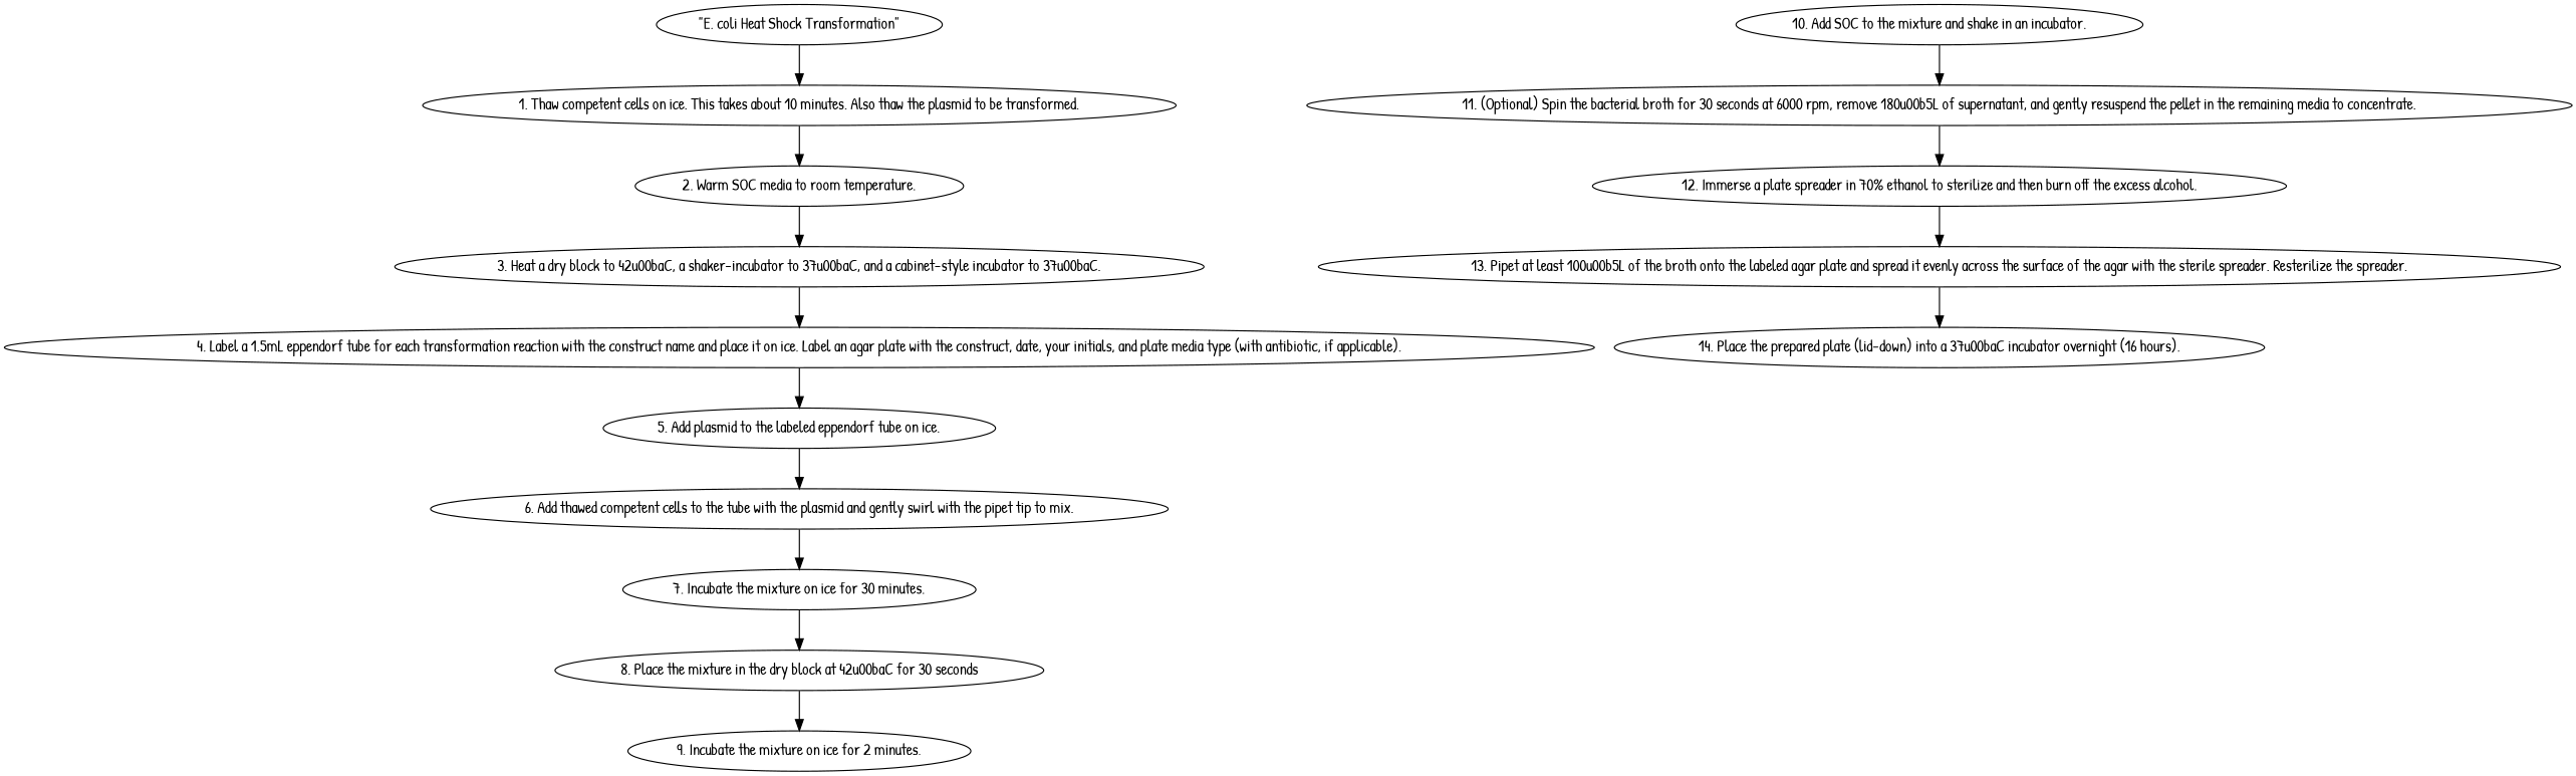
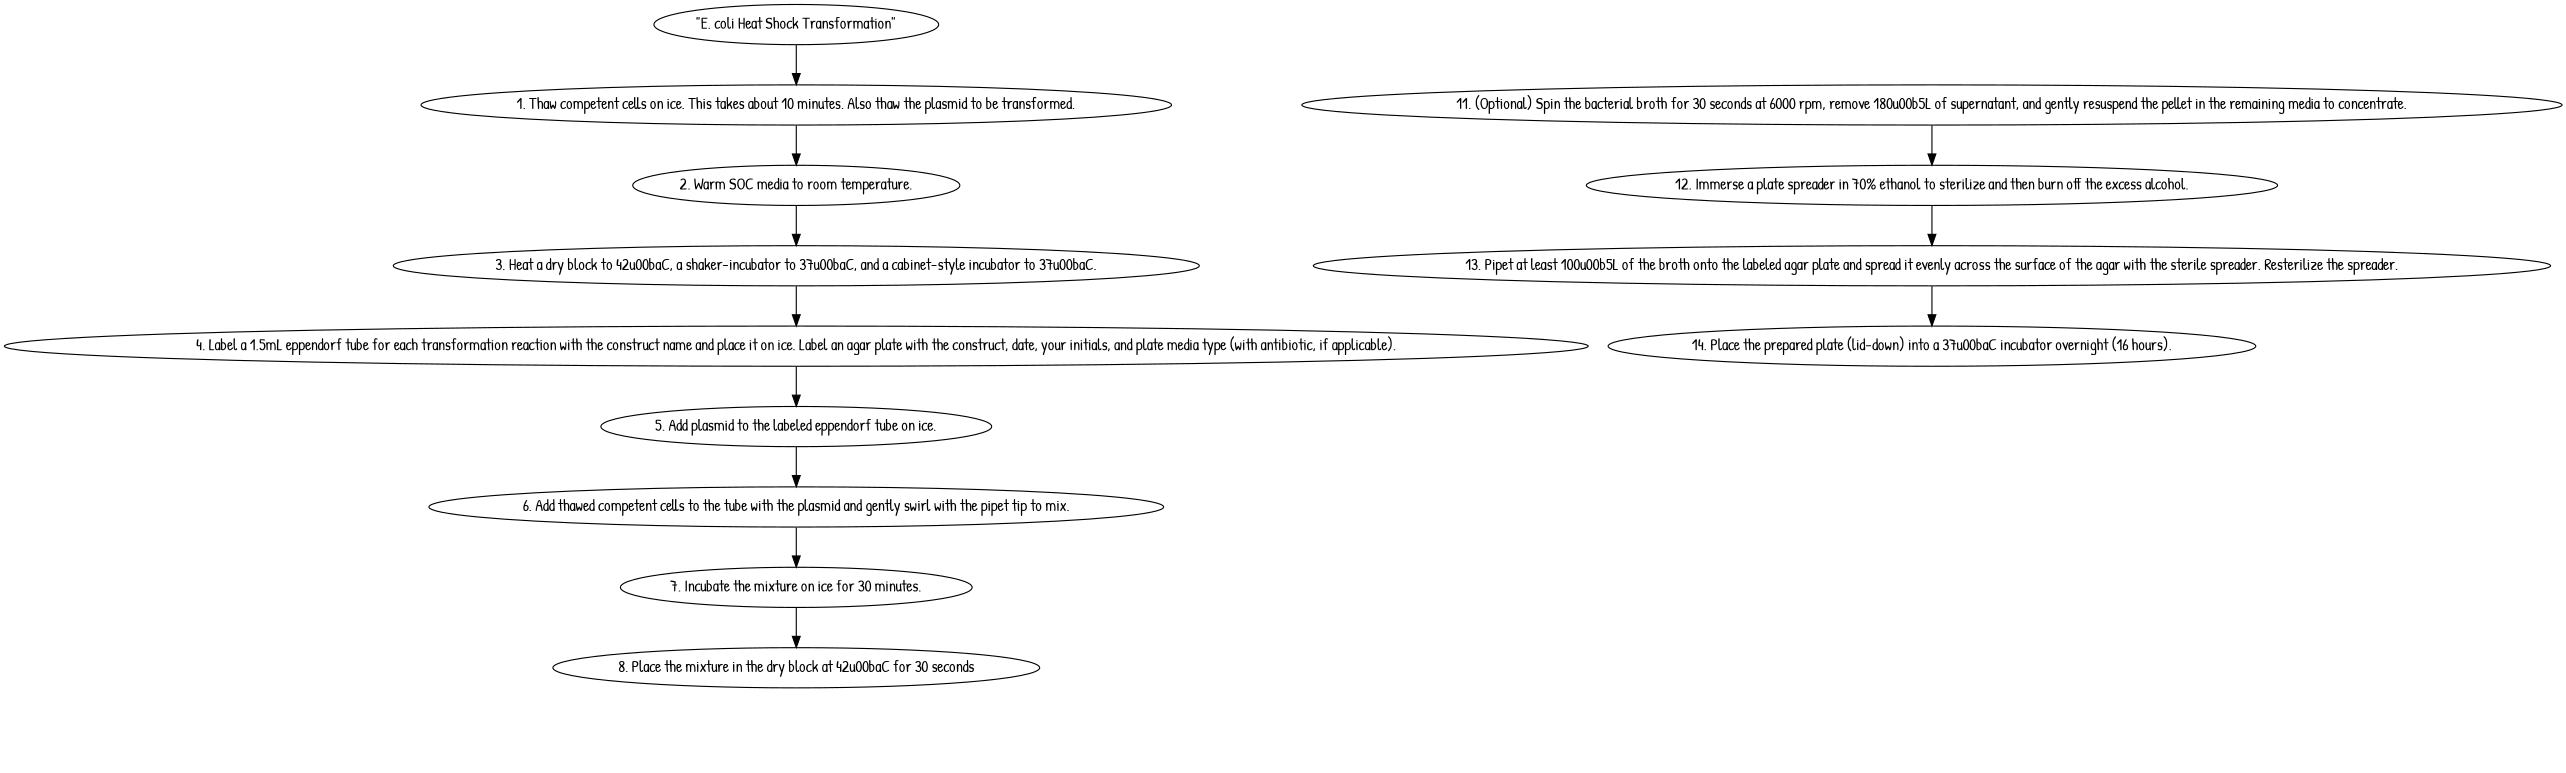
  digraph {
    fontname="Patrick Hand"
    node [fontname="Patrick Hand"]
    edge [fontname="Patrick Hand"]
    n1 [label="\"E. coli Heat Shock Transformation\""]
    n2 [label="1. Thaw competent cells on ice. This takes about 10 minutes. Also thaw the plasmid to be transformed."]
    n3 [label="2. Warm SOC media to room temperature."]
    n4 [label="3. Heat a dry block to 42\u00baC, a shaker-incubator to 37\u00baC, and a cabinet-style incubator to 37\u00baC."]
    n5 [label="4. Label a 1.5mL eppendorf tube for each transformation reaction with the construct name and place it on ice. Label an agar plate with the construct, date, your initials, and plate media type (with antibiotic, if applicable)."]
    n6 [label="5. Add plasmid to the labeled eppendorf tube on ice."]
    n7 [label="6. Add thawed competent cells to the tube with the plasmid and gently swirl with the pipet tip to mix."]
    n8 [label="7. Incubate the mixture on ice for 30 minutes."]
    n9 [label="8. Place the mixture in the dry block at 42\u00baC for 30 seconds"]
-   n10 [label="9. Incubate the mixture on ice for 2 minutes."]
-   n11 [label="10. Add SOC to the mixture and shake in an incubator."]
    n12 [label="11. (Optional) Spin the bacterial broth for 30 seconds at 6000 rpm, remove 180\u00b5L of supernatant, and gently resuspend the pellet in the remaining media to concentrate."]
    n13 [label="12. Immerse a plate spreader in 70% ethanol to sterilize and then burn off the excess alcohol."]
    n14 [label="13. Pipet at least 100\u00b5L of the broth onto the labeled agar plate and spread it evenly across the surface of the agar with the sterile spreader. Resterilize the spreader."]
    n15 [label="14. Place the prepared plate (lid-down) into a 37\u00baC incubator overnight (16 hours)."]
    n1 -> n2
    n2 -> n3
    n3 -> n4
    n4 -> n5
    n5 -> n6
    n6 -> n7
    n7 -> n8
    n8 -> n9
-   n9 -> n10
-   n11 -> n12
    n12 -> n13
    n13 -> n14
    n14 -> n15
  }
